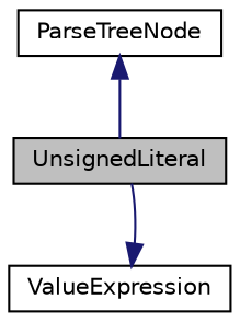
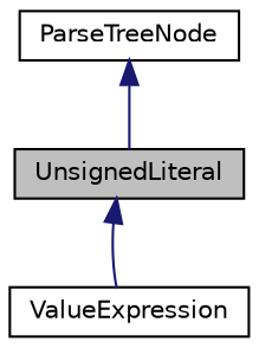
  digraph {
    node [color=black fillcolor=white fontname=Helvetica fontsize=10 shape=record style=filled]
    edge [color=midnightblue dir=back fontname=Helvetica fontsize=10 labelfontname=Helvetica labelfontsize=10 style=solid]
    n1 [fillcolor=grey75 fontcolor=black height=0.2 label=UnsignedLiteral width=0.4]
    n2 [height=0.2 label=ValueExpression width=0.4]
    n3 [height=0.2 label=ParseTreeNode width=0.4]
-   n2 -> n1
+   n1 -> n2
    n3 -> n1
  }
